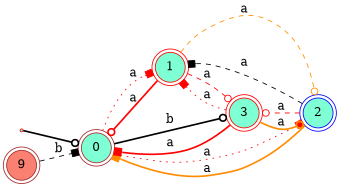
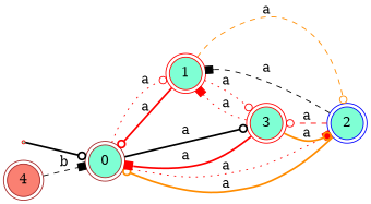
  digraph {
    rankdir=LR
    node [color=red fillcolor=aquamarine shape=doublecircle style=filled]
    edge [arrowhead=odot color=red style=bold]
    dummy0 [shape=point]
    0 [color=brown]
    1
    2 [color=blue]
    3
-   4 [color=brown fillcolor=salmon label=9]
+   4 [color=brown fillcolor=salmon]
    dummy0 -> 0 [color=black]
-   0 -> 1 [arrowhead=box label=a style=dotted]
+   0 -> 1 [label=a style=dotted]
    0 -> 2 [arrowhead=box label=a style=dotted]
-   0 -> 3 [color=black label=b]
+   0 -> 3 [color=black label=a]
    1 -> 0 [label=a]
    1 -> 2 [color=darkorange label=a style=dashed]
-   1 -> 3 [label=a style=dashed]
-   2 -> 0 [arrowhead=box color=darkorange label=a]
+   1 -> 3 [label=a style=dotted]
+   2 -> 0 [color=darkorange label=a]
    2 -> 1 [arrowhead=box color=black label=a style=dashed]
    2 -> 3 [label=a style=dashed]
    3 -> 0 [arrowhead=box label=a]
    3 -> 1 [arrowhead=box label=a style=dotted]
    3 -> 2 [color=darkorange label=a]
    4 -> 0 [arrowhead=box color=black label=b style=dashed]
  }
